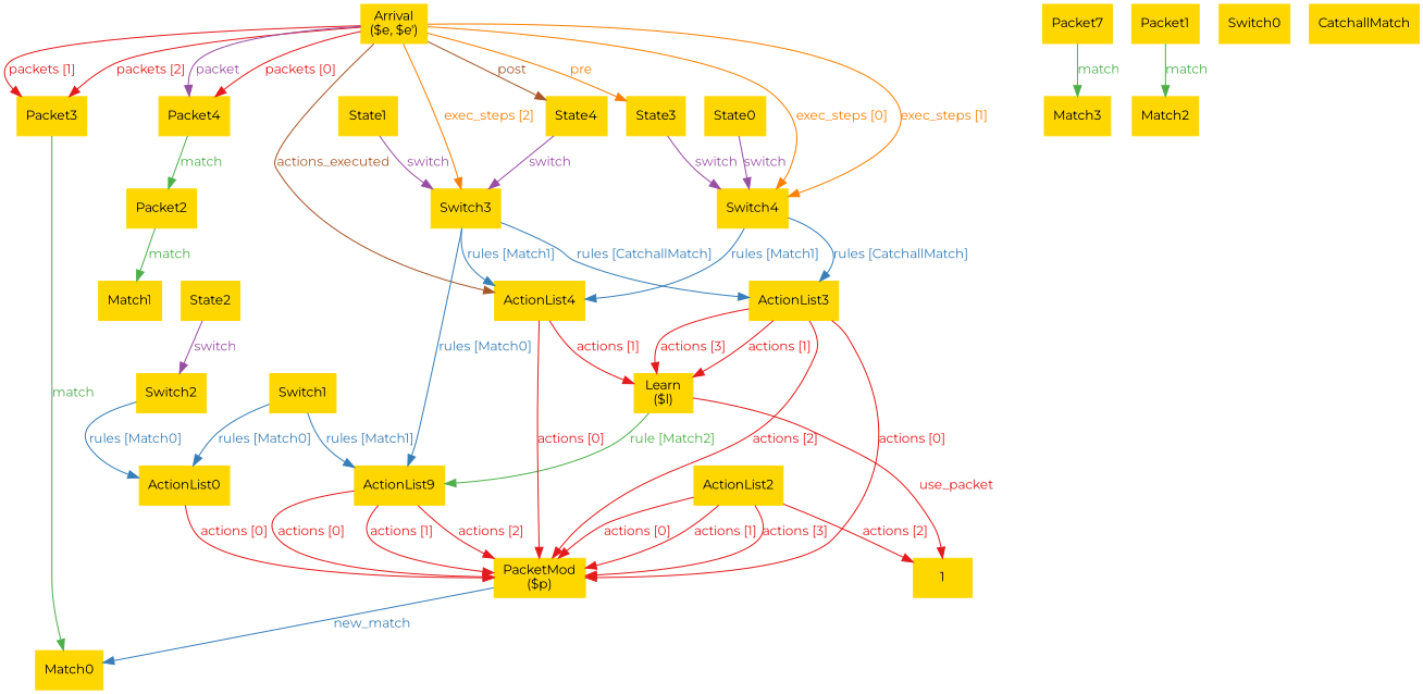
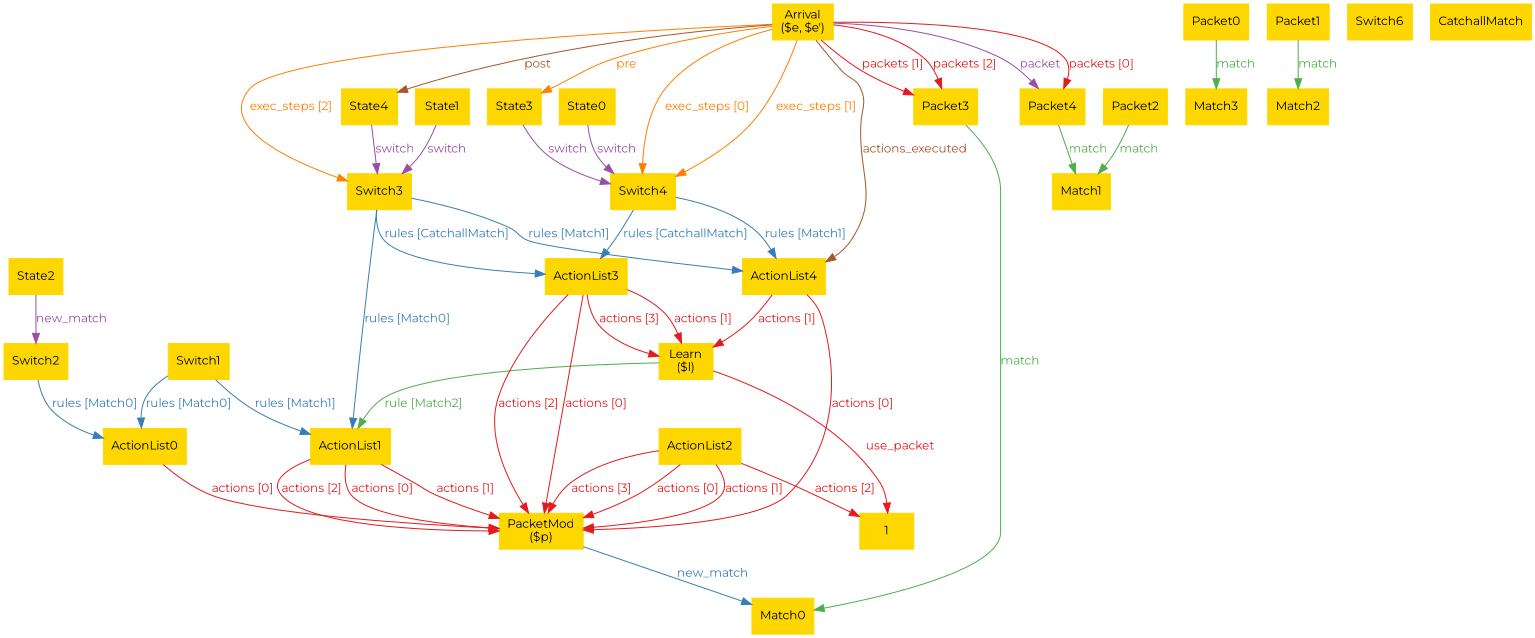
  digraph {
    fontname=Montserrat
    fontsize=12
    rankdir=TB
    node [color="#ffd700" fontcolor="#000000" fontname=Montserrat fontsize=12 shape=box style="filled, solid"]
    edge [color="#e41a1c" dir=forward fontcolor="#e41a1c" fontname=Montserrat fontsize=12 style=solid weight=1]
    n1 [label=ActionList0 uuid=ActionList0]
    n2 [label="PacketMod\n($p)" uuid=PacketMod]
    n3 [label=Match0 uuid=Match0]
-   n4 [label=ActionList9 uuid=ActionList1]
+   n4 [label=ActionList1 uuid=ActionList1]
    n5 [label="Learn\n($l)" uuid=Learn]
    n6 [label=1 uuid=1]
    n7 [label=ActionList2 uuid=ActionList2]
    n8 [label=ActionList3 uuid=ActionList3]
    n9 [label=ActionList4 uuid=ActionList4]
    n10 [label="Arrival\n($e, $e')" uuid=Arrival]
    n11 [label=Switch4 uuid=Switch4]
    n12 [label=Switch3 uuid=Switch3]
    n13 [label=Packet3 uuid=Packet3]
    n14 [label=Packet4 uuid=Packet4]
    n15 [label=State4 uuid=State4]
    n16 [label=State3 uuid=State3]
    n17 [label=Match1 uuid=Match1]
-   n18 [label=Packet7 uuid=Packet0]
+   n18 [label=Packet0 uuid=Packet0]
    n19 [label=Match3 uuid=Match3]
    n20 [label=Packet1 uuid=Packet1]
    n21 [label=Match2 uuid=Match2]
    n22 [label=Packet2 uuid=Packet2]
    n23 [label=Switch1 uuid=Switch1]
    n24 [label=Switch2 uuid=Switch2]
    n25 [label=State0 uuid=State0]
    n26 [label=State1 uuid=State1]
    n27 [label=State2 uuid=State2]
-   n28 [label=Switch0 uuid=Switch0]
+   n28 [label=Switch6 uuid=Switch0]
    n29 [label=CatchallMatch uuid=CatchallMatch]
    n1 -> n2 [label="actions [0]" uuid="<ActionList0, 0, PacketMod>"]
    n2 -> n3 [color="#377eb8" fontcolor="#377eb8" label=new_match uuid="<PacketMod, Match0>"]
    n4 -> n2 [label="actions [0]" uuid="<ActionList1, 0, PacketMod>"]
    n4 -> n2 [label="actions [1]" uuid="<ActionList1, 1, PacketMod>"]
    n4 -> n2 [label="actions [2]" uuid="<ActionList1, 2, PacketMod>"]
    n5 -> n4 [color="#4daf4a" fontcolor="#4daf4a" label="rule [Match2]" uuid="<Learn, Match2, ActionList1>"]
    n5 -> n6 [label=use_packet uuid="<Learn, 1>"]
    n7 -> n2 [label="actions [0]" uuid="<ActionList2, 0, PacketMod>"]
    n7 -> n2 [label="actions [1]" uuid="<ActionList2, 1, PacketMod>"]
    n7 -> n2 [label="actions [3]" uuid="<ActionList2, 3, PacketMod>"]
    n7 -> n6 [label="actions [2]" uuid="<ActionList2, 2, Learn>"]
    n8 -> n2 [label="actions [0]" uuid="<ActionList3, 0, PacketMod>"]
    n8 -> n2 [label="actions [2]" uuid="<ActionList3, 2, PacketMod>"]
    n8 -> n5 [label="actions [1]" uuid="<ActionList3, 1, Learn>"]
    n8 -> n5 [label="actions [3]" uuid="<ActionList3, 3, Learn>"]
    n9 -> n2 [label="actions [0]" uuid="<ActionList4, 0, PacketMod>"]
    n9 -> n5 [label="actions [1]" uuid="<ActionList4, 1, Learn>"]
    n10 -> n9 [color="#a65628" fontcolor="#a65628" label=actions_executed uuid="<Arrival, ActionList4>"]
    n10 -> n11 [color="#ff7f00" fontcolor="#ff7f00" label="exec_steps [0]" uuid="<Arrival, 0, Switch4>"]
    n10 -> n11 [color="#ff7f00" fontcolor="#ff7f00" label="exec_steps [1]" uuid="<Arrival, 1, Switch4>"]
    n10 -> n12 [color="#ff7f00" fontcolor="#ff7f00" label="exec_steps [2]" uuid="<Arrival, 2, Switch3>"]
    n10 -> n13 [label="packets [1]" uuid="<Arrival, 1, Packet3>"]
    n10 -> n13 [label="packets [2]" uuid="<Arrival, 2, Packet3>"]
    n10 -> n14 [color="#984ea3" fontcolor="#984ea3" label=packet uuid="<Arrival, Packet4>"]
    n10 -> n14 [label="packets [0]" uuid="<Arrival, 0, Packet4>"]
    n10 -> n15 [color="#a65628" fontcolor="#a65628" label=post uuid="<Arrival, State4>"]
    n10 -> n16 [color="#ff7f00" fontcolor="#ff7f00" label=pre uuid="<Arrival, State3>"]
    n11 -> n8 [color="#377eb8" fontcolor="#377eb8" label="rules [CatchallMatch]" uuid="<Switch4, CatchallMatch, ActionList3>"]
    n11 -> n9 [color="#377eb8" fontcolor="#377eb8" label="rules [Match1]" uuid="<Switch4, Match1, ActionList4>"]
    n12 -> n4 [color="#377eb8" fontcolor="#377eb8" label="rules [Match0]" uuid="<Switch3, Match0, ActionList1>"]
    n12 -> n8 [color="#377eb8" fontcolor="#377eb8" label="rules [CatchallMatch]" uuid="<Switch3, CatchallMatch, ActionList3>"]
    n12 -> n9 [color="#377eb8" fontcolor="#377eb8" label="rules [Match1]" uuid="<Switch3, Match1, ActionList4>"]
    n13 -> n3 [color="#4daf4a" fontcolor="#4daf4a" label=match uuid="<Packet3, Match0>"]
-   n14 -> n22 [color="#4daf4a" fontcolor="#4daf4a" label=match uuid="<Packet4, Match1>"]
+   n14 -> n17 [color="#4daf4a" fontcolor="#4daf4a" label=match uuid="<Packet4, Match1>"]
    n15 -> n12 [color="#984ea3" fontcolor="#984ea3" label=switch uuid="<State4, Switch3>"]
    n16 -> n11 [color="#984ea3" fontcolor="#984ea3" label=switch uuid="<State3, Switch4>"]
    n18 -> n19 [color="#4daf4a" fontcolor="#4daf4a" label=match uuid="<Packet0, Match3>"]
    n20 -> n21 [color="#4daf4a" fontcolor="#4daf4a" label=match uuid="<Packet1, Match2>"]
    n22 -> n17 [color="#4daf4a" fontcolor="#4daf4a" label=match uuid="<Packet2, Match1>"]
    n23 -> n1 [color="#377eb8" fontcolor="#377eb8" label="rules [Match0]" uuid="<Switch1, Match0, ActionList0>"]
    n23 -> n4 [color="#377eb8" fontcolor="#377eb8" label="rules [Match1]" uuid="<Switch1, Match1, ActionList1>"]
    n24 -> n1 [color="#377eb8" fontcolor="#377eb8" label="rules [Match0]" uuid="<Switch2, Match0, ActionList0>"]
    n25 -> n11 [color="#984ea3" fontcolor="#984ea3" label=switch uuid="<State0, Switch4>"]
    n26 -> n12 [color="#984ea3" fontcolor="#984ea3" label=switch uuid="<State1, Switch3>"]
-   n27 -> n24 [color="#984ea3" fontcolor="#984ea3" label=switch uuid="<State2, Switch2>"]
+   n27 -> n24 [color="#984ea3" fontcolor="#984ea3" label=new_match uuid="<State2, Switch2>"]
  }
